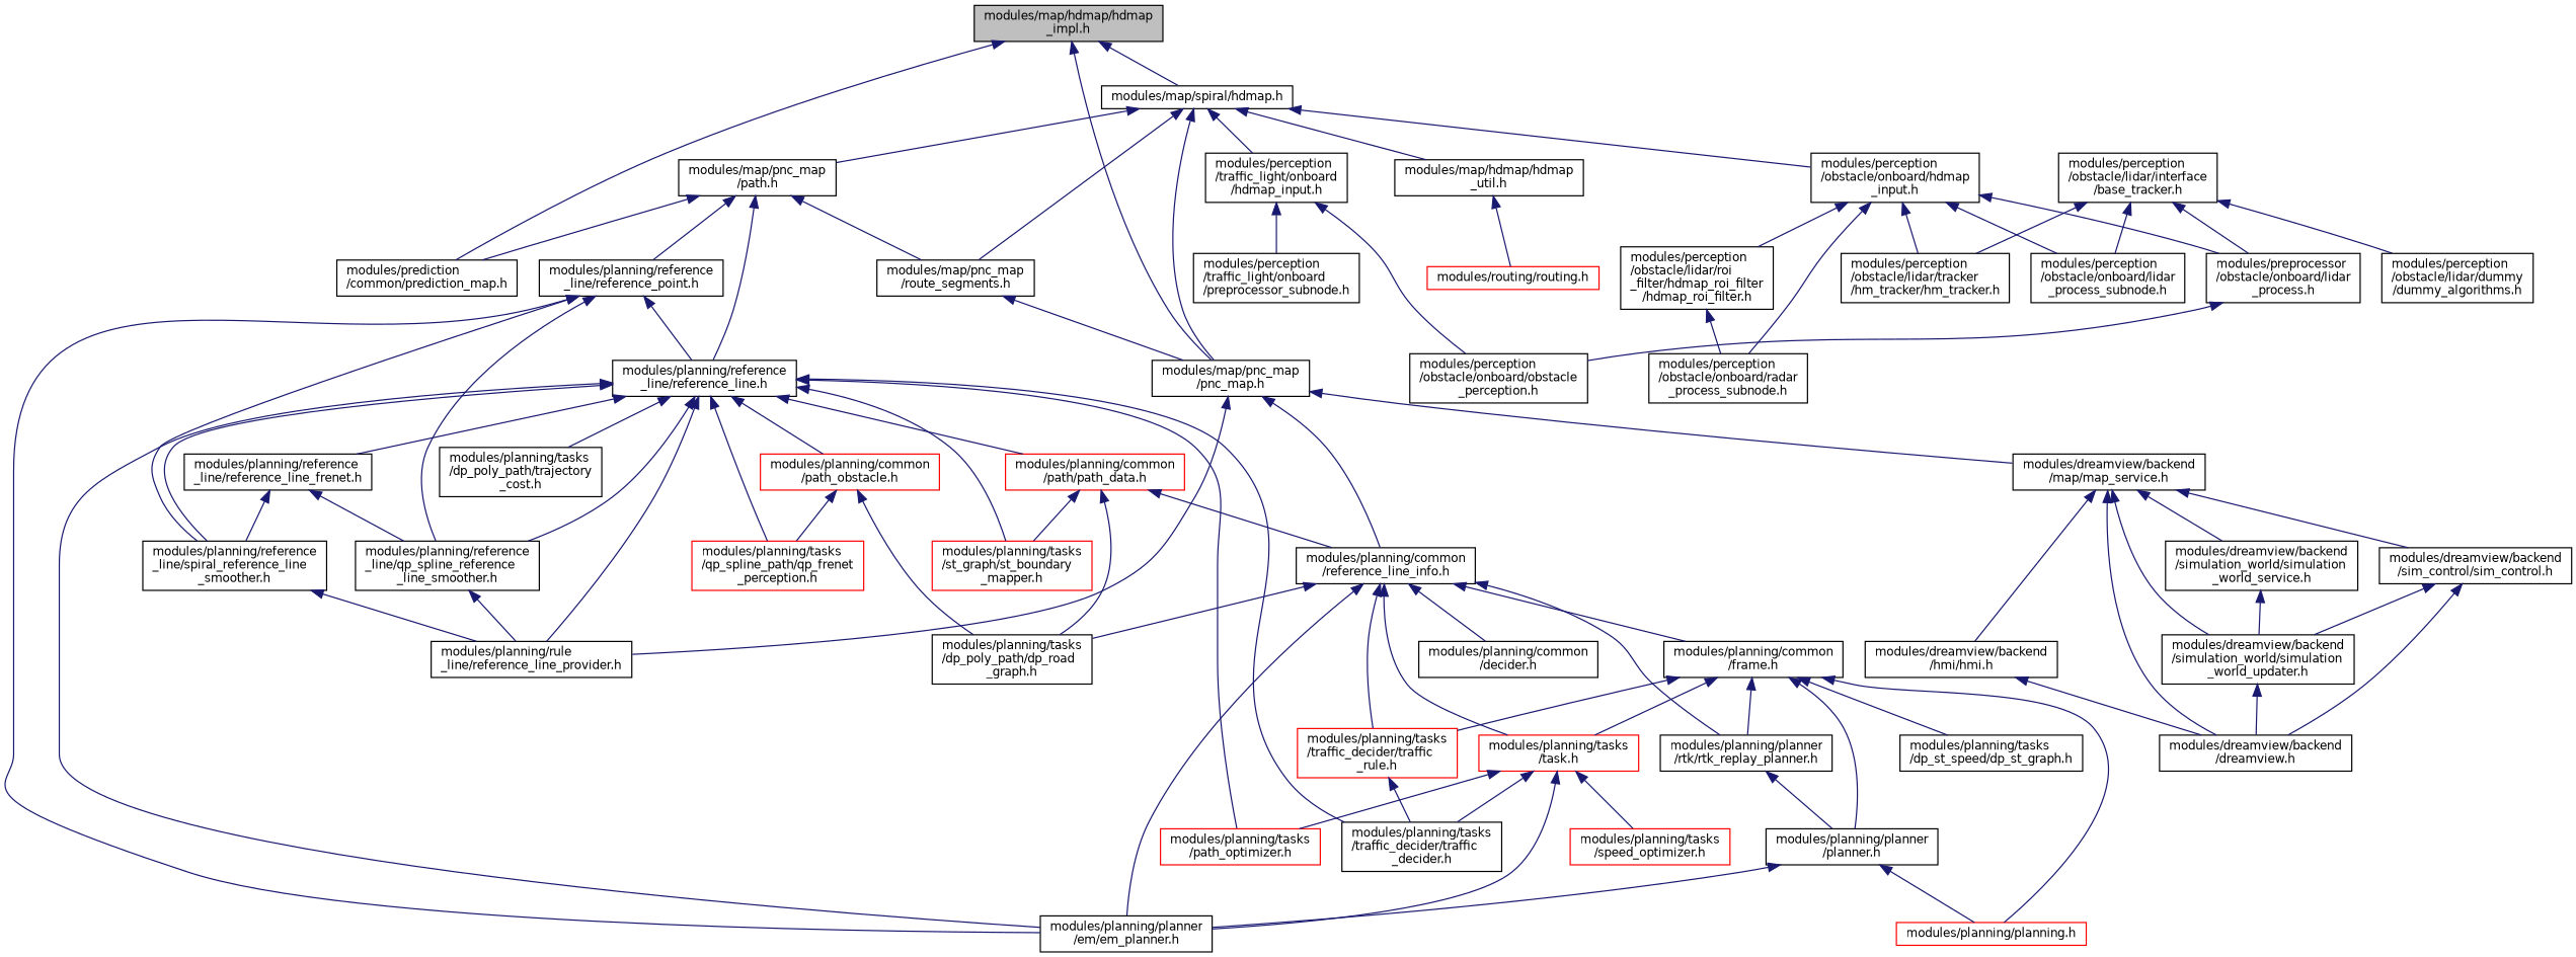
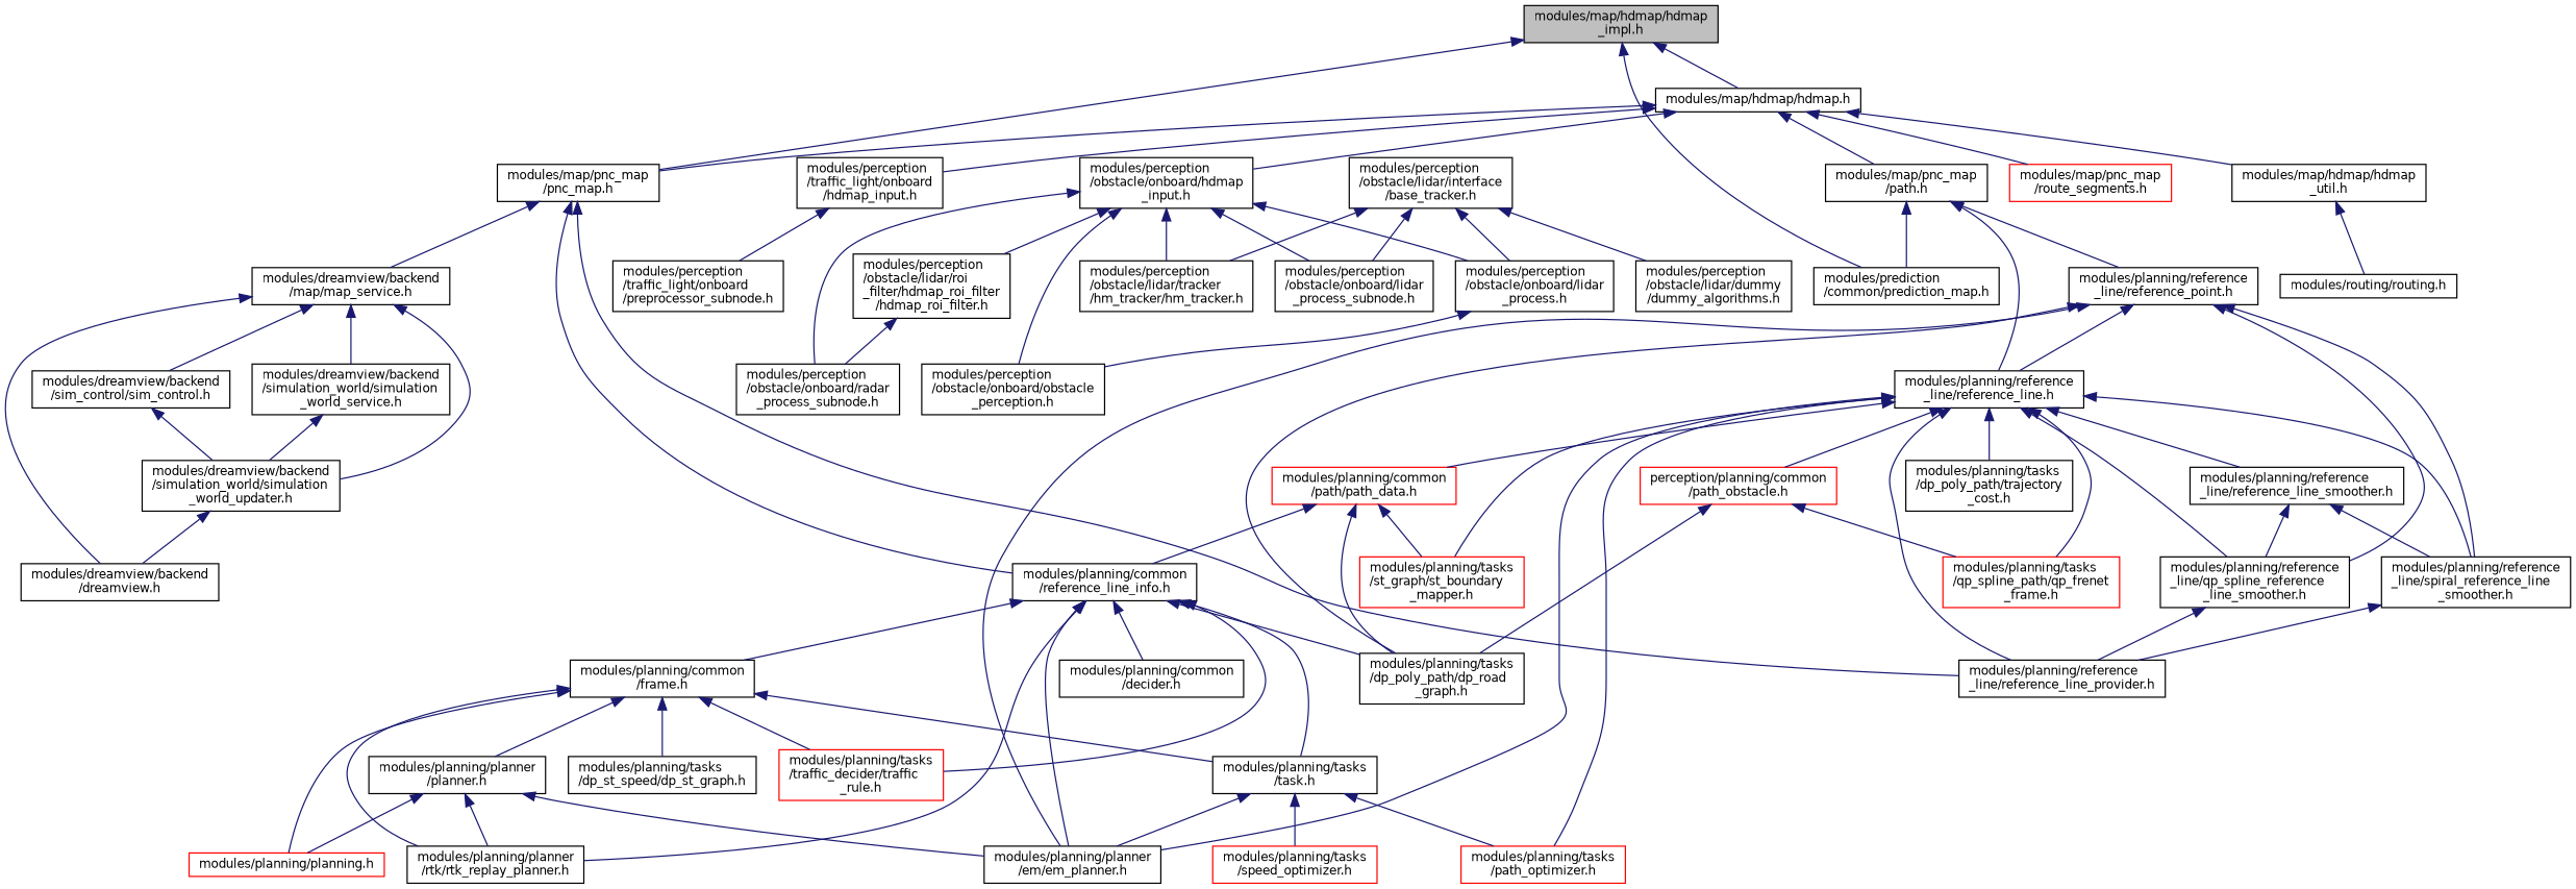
  digraph {
    node [color=black fillcolor=white fontname=Helvetica fontsize=10 shape=record style=filled]
    edge [color=midnightblue dir=back fontname=Helvetica fontsize=10 labelfontname=Helvetica labelfontsize=10 style=solid]
    n1 [fillcolor=grey75 fontcolor=black height=0.2 label="modules/map/hdmap/hdmap\l_impl.h" width=0.4]
-   n2 [height=0.2 label="modules/map/spiral/hdmap.h" width=0.4]
+   n2 [height=0.2 label="modules/map/hdmap/hdmap.h" width=0.4]
    n3 [height=0.2 label="modules/prediction\l/common/prediction_map.h" width=0.4]
    n4 [height=0.2 label="modules/map/pnc_map\l/pnc_map.h" width=0.4]
    n5 [height=0.2 label="modules/map/pnc_map\l/path.h" width=0.4]
-   n6 [height=0.2 label="modules/map/pnc_map\l/route_segments.h" width=0.4]
+   n6 [color=red height=0.2 label="modules/map/pnc_map\l/route_segments.h" width=0.4]
    n7 [height=0.2 label="modules/map/hdmap/hdmap\l_util.h" width=0.4]
    n8 [height=0.2 label="modules/perception\l/obstacle/onboard/hdmap\l_input.h" width=0.4]
    n9 [height=0.2 label="modules/perception\l/traffic_light/onboard\l/hdmap_input.h" width=0.4]
    n10 [height=0.2 label="modules/dreamview/backend\l/map/map_service.h" width=0.4]
    n11 [height=0.2 label="modules/planning/common\l/reference_line_info.h" width=0.4]
-   n12 [height=0.2 label="modules/planning/rule\l_line/reference_line_provider.h" width=0.4]
+   n12 [height=0.2 label="modules/planning/reference\l_line/reference_line_provider.h" width=0.4]
    n13 [height=0.2 label="modules/planning/reference\l_line/reference_line.h" width=0.4]
    n14 [height=0.2 label="modules/planning/reference\l_line/reference_point.h" width=0.4]
-   n15 [color=red height=0.2 label="modules/routing/routing.h" width=0.4]
+   n15 [height=0.2 label="modules/routing/routing.h" width=0.4]
    n16 [height=0.2 label="modules/perception\l/obstacle/lidar/tracker\l/hm_tracker/hm_tracker.h" width=0.4]
-   n17 [height=0.2 label="modules/preprocessor\l/obstacle/onboard/lidar\l_process.h" width=0.4]
+   n17 [height=0.2 label="modules/perception\l/obstacle/onboard/lidar\l_process.h" width=0.4]
    n18 [height=0.2 label="modules/perception\l/obstacle/onboard/obstacle\l_perception.h" width=0.4]
    n19 [height=0.2 label="modules/perception\l/obstacle/onboard/lidar\l_process_subnode.h" width=0.4]
    n20 [height=0.2 label="modules/perception\l/obstacle/lidar/roi\l_filter/hdmap_roi_filter\l/hdmap_roi_filter.h" width=0.4]
    n21 [height=0.2 label="modules/perception\l/obstacle/onboard/radar\l_process_subnode.h" width=0.4]
    n22 [height=0.2 label="modules/perception\l/traffic_light/onboard\l/preprocessor_subnode.h" width=0.4]
    n23 [height=0.2 label="modules/dreamview/backend\l/dreamview.h" width=0.4]
    n24 [height=0.2 label="modules/dreamview/backend\l/simulation_world/simulation\l_world_updater.h" width=0.4]
    n25 [height=0.2 label="modules/dreamview/backend\l/sim_control/sim_control.h" width=0.4]
    n26 [height=0.2 label="modules/dreamview/backend\l/simulation_world/simulation\l_world_service.h" width=0.4]
-   n27 [height=0.2 label="modules/dreamview/backend\l/hmi/hmi.h" width=0.4]
    n28 [height=0.2 label="modules/planning/common\l/decider.h" width=0.4]
    n29 [height=0.2 label="modules/planning/common\l/frame.h" width=0.4]
    n30 [height=0.2 label="modules/planning/planner\l/em/em_planner.h" width=0.4]
    n31 [height=0.2 label="modules/planning/planner\l/rtk/rtk_replay_planner.h" width=0.4]
-   n32 [color=red height=0.2 label="modules/planning/tasks\l/task.h" width=0.4]
+   n32 [height=0.2 label="modules/planning/tasks\l/task.h" width=0.4]
    n33 [color=red height=0.2 label="modules/planning/tasks\l/traffic_decider/traffic\l_rule.h" width=0.4]
    n34 [height=0.2 label="modules/planning/tasks\l/dp_poly_path/dp_road\l_graph.h" width=0.4]
    n35 [color=red height=0.2 label="modules/planning/planning.h" width=0.4]
    n36 [height=0.2 label="modules/planning/planner\l/planner.h" width=0.4]
    n37 [height=0.2 label="modules/planning/tasks\l/dp_st_speed/dp_st_graph.h" width=0.4]
    n38 [color=red height=0.2 label="modules/planning/tasks\l/path_optimizer.h" width=0.4]
    n39 [color=red height=0.2 label="modules/planning/tasks\l/speed_optimizer.h" width=0.4]
-   n40 [height=0.2 label="modules/planning/tasks\l/traffic_decider/traffic\l_decider.h" width=0.4]
-   n41 [color=red height=0.2 label="modules/planning/common\l/path_obstacle.h" width=0.4]
-   n42 [color=red height=0.2 label="modules/planning/tasks\l/qp_spline_path/qp_frenet\l_perception.h" width=0.4]
+   n41 [color=red height=0.2 label="perception/planning/common\l/path_obstacle.h" width=0.4]
+   n42 [color=red height=0.2 label="modules/planning/tasks\l/qp_spline_path/qp_frenet\l_frame.h" width=0.4]
    n43 [color=red height=0.2 label="modules/planning/common\l/path/path_data.h" width=0.4]
    n44 [color=red height=0.2 label="modules/planning/tasks\l/st_graph/st_boundary\l_mapper.h" width=0.4]
    n45 [height=0.2 label="modules/planning/reference\l_line/qp_spline_reference\l_line_smoother.h" width=0.4]
-   n46 [height=0.2 label="modules/planning/reference\l_line/reference_line_frenet.h" width=0.4]
+   n46 [height=0.2 label="modules/planning/reference\l_line/reference_line_smoother.h" width=0.4]
    n47 [height=0.2 label="modules/planning/reference\l_line/spiral_reference_line\l_smoother.h" width=0.4]
    n48 [height=0.2 label="modules/planning/tasks\l/dp_poly_path/trajectory\l_cost.h" width=0.4]
    n49 [height=0.2 label="modules/perception\l/obstacle/lidar/interface\l/base_tracker.h" width=0.4]
    n50 [height=0.2 label="modules/perception\l/obstacle/lidar/dummy\l/dummy_algorithms.h" width=0.4]
    n1 -> n2
    n1 -> n3
    n1 -> n4
    n2 -> n4
    n2 -> n5
    n2 -> n6
    n2 -> n7
    n2 -> n8
    n2 -> n9
    n4 -> n10
    n4 -> n11
    n4 -> n12
    n5 -> n3
-   n5 -> n6
    n5 -> n13
    n5 -> n14
-   n6 -> n4
    n7 -> n15
    n8 -> n16
    n8 -> n17
-   n9 -> n18
+   n8 -> n18
    n8 -> n19
    n8 -> n20
    n8 -> n21
    n9 -> n22
    n10 -> n23
    n10 -> n24
    n10 -> n25
    n10 -> n26
-   n10 -> n27
    n11 -> n28
    n11 -> n29
    n11 -> n30
    n11 -> n31
    n11 -> n32
    n11 -> n33
    n11 -> n34
    n13 -> n12
    n13 -> n30
    n13 -> n38
-   n13 -> n40
    n13 -> n41
    n13 -> n42
    n13 -> n43
    n13 -> n44
    n13 -> n45
    n13 -> n46
    n13 -> n47
    n13 -> n48
    n14 -> n13
    n14 -> n30
+   n14 -> n34
    n14 -> n45
    n14 -> n47
    n17 -> n18
    n20 -> n21
    n24 -> n23
-   n25 -> n23
    n25 -> n24
    n26 -> n24
-   n27 -> n23
    n29 -> n31
    n29 -> n32
    n29 -> n33
    n29 -> n35
    n29 -> n36
    n29 -> n37
    n32 -> n30
    n32 -> n38
    n32 -> n39
-   n32 -> n40
-   n33 -> n40
    n36 -> n30
-   n31 -> n36
+   n36 -> n31
    n36 -> n35
    n41 -> n34
    n41 -> n42
    n43 -> n11
    n43 -> n34
    n43 -> n44
    n45 -> n12
    n46 -> n45
    n46 -> n47
    n47 -> n12
    n49 -> n16
    n49 -> n17
    n49 -> n19
    n49 -> n50
  }
